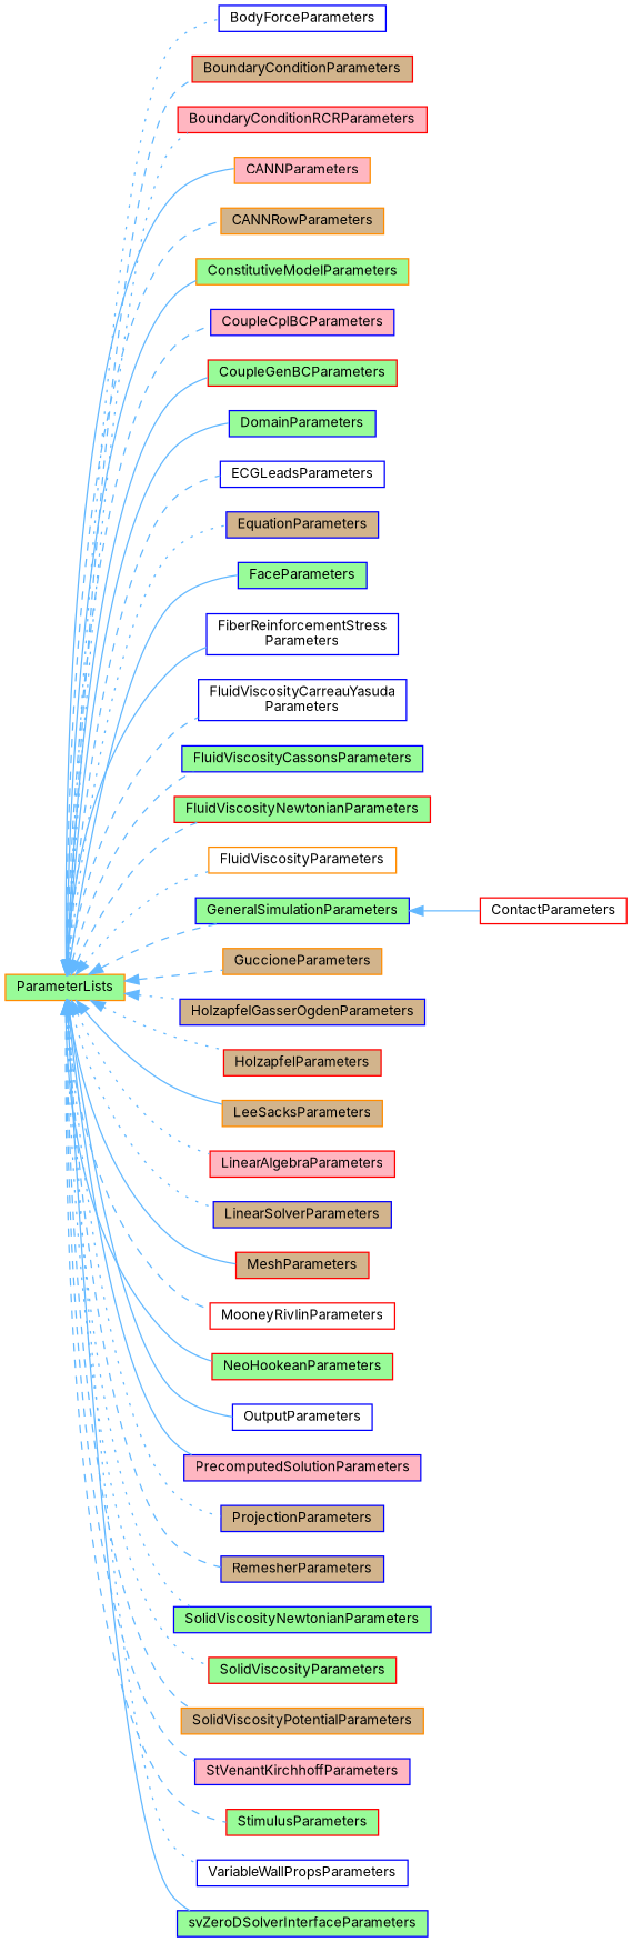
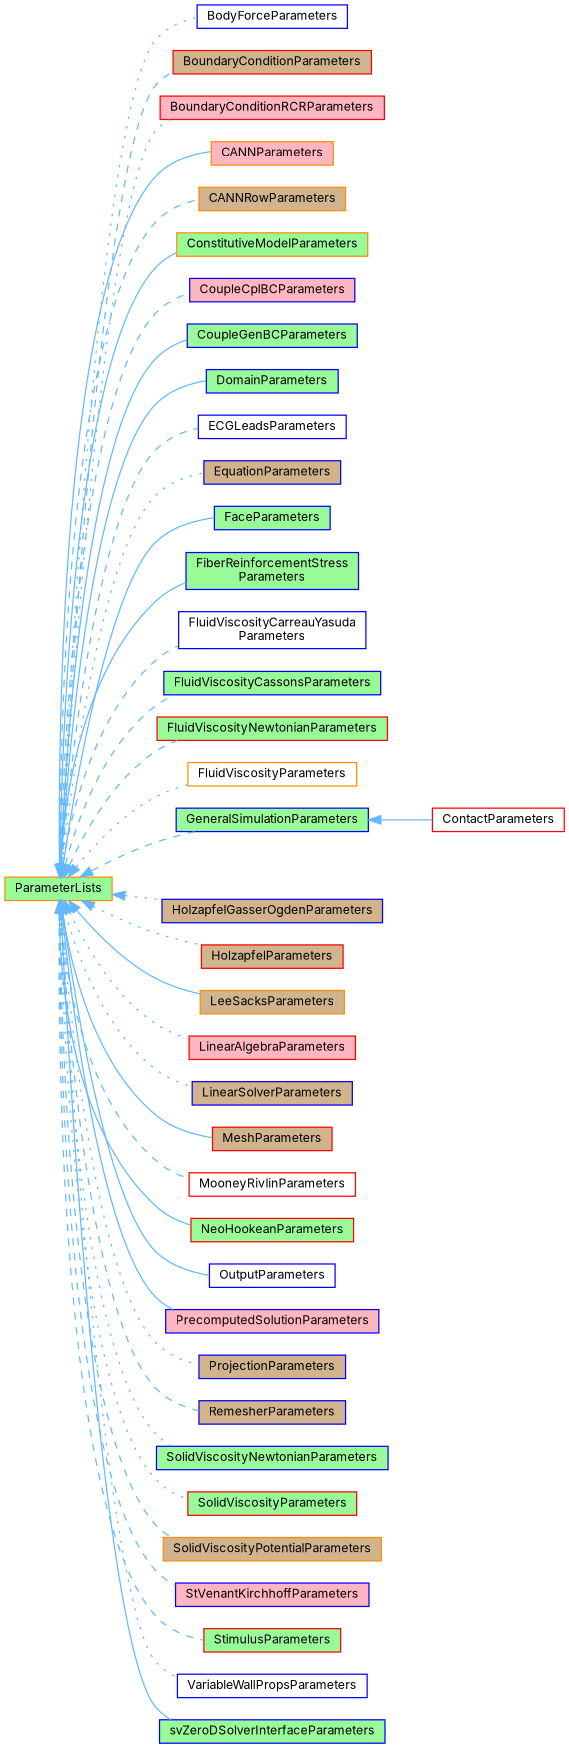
  digraph {
    fontname=Inter
    rankdir=LR
    node [color=blue fillcolor=palegreen fontname=Inter fontsize=10 shape=box style=filled]
    edge [color=steelblue1 dir=back fontname=Inter fontsize=10 labelfontname=Helvetica labelfontsize=10 style=dashed]
    n1 [color=darkorange height=0.2 label=ParameterLists width=0.4]
    n2 [fillcolor=white height=0.2 label=BodyForceParameters width=0.4]
    n3 [color=red fillcolor=tan height=0.2 label=BoundaryConditionParameters width=0.4]
    n4 [color=red fillcolor=lightpink height=0.2 label=BoundaryConditionRCRParameters width=0.4]
    n5 [color=darkorange fillcolor=lightpink height=0.2 label=CANNParameters width=0.4]
    n6 [color=darkorange fillcolor=tan height=0.2 label=CANNRowParameters width=0.4]
    n7 [color=darkorange height=0.2 label=ConstitutiveModelParameters width=0.4]
    n8 [fillcolor=lightpink height=0.2 label=CoupleCplBCParameters width=0.4]
-   n9 [color=red height=0.2 label=CoupleGenBCParameters width=0.4]
+   n9 [height=0.2 label=CoupleGenBCParameters width=0.4]
    n10 [height=0.2 label=DomainParameters width=0.4]
    n11 [fillcolor=white height=0.2 label=ECGLeadsParameters width=0.4]
    n12 [fillcolor=tan height=0.2 label=EquationParameters width=0.4]
    n13 [height=0.2 label=FaceParameters width=0.4]
-   n14 [fillcolor=white height=0.2 label="FiberReinforcementStress\lParameters" width=0.4]
+   n14 [height=0.2 label="FiberReinforcementStress\lParameters" width=0.4]
    n15 [fillcolor=white height=0.2 label="FluidViscosityCarreauYasuda\lParameters" width=0.4]
    n16 [height=0.2 label=FluidViscosityCassonsParameters width=0.4]
    n17 [color=red height=0.2 label=FluidViscosityNewtonianParameters width=0.4]
    n18 [color=darkorange fillcolor=white height=0.2 label=FluidViscosityParameters width=0.4]
    n19 [height=0.2 label=GeneralSimulationParameters width=0.4]
-   n20 [color=darkorange fillcolor=tan height=0.2 label=GuccioneParameters width=0.4]
    n21 [fillcolor=tan height=0.2 label=HolzapfelGasserOgdenParameters width=0.4]
    n22 [color=red fillcolor=tan height=0.2 label=HolzapfelParameters width=0.4]
    n23 [color=darkorange fillcolor=tan height=0.2 label=LeeSacksParameters width=0.4]
    n24 [color=red fillcolor=lightpink height=0.2 label=LinearAlgebraParameters width=0.4]
    n25 [fillcolor=tan height=0.2 label=LinearSolverParameters width=0.4]
    n26 [color=red fillcolor=tan height=0.2 label=MeshParameters width=0.4]
    n27 [color=red fillcolor=white height=0.2 label=MooneyRivlinParameters width=0.4]
    n28 [color=red height=0.2 label=NeoHookeanParameters width=0.4]
    n29 [fillcolor=white height=0.2 label=OutputParameters width=0.4]
    n30 [fillcolor=lightpink height=0.2 label=PrecomputedSolutionParameters width=0.4]
    n31 [fillcolor=tan height=0.2 label=ProjectionParameters width=0.4]
    n32 [fillcolor=tan height=0.2 label=RemesherParameters width=0.4]
    n33 [height=0.2 label=SolidViscosityNewtonianParameters width=0.4]
    n34 [color=red height=0.2 label=SolidViscosityParameters width=0.4]
    n35 [color=darkorange fillcolor=tan height=0.2 label=SolidViscosityPotentialParameters width=0.4]
    n36 [fillcolor=lightpink height=0.2 label=StVenantKirchhoffParameters width=0.4]
    n37 [color=red height=0.2 label=StimulusParameters width=0.4]
    n38 [fillcolor=white height=0.2 label=VariableWallPropsParameters width=0.4]
    n39 [height=0.2 label=svZeroDSolverInterfaceParameters width=0.4]
    n40 [color=red fillcolor=white height=0.2 label=ContactParameters width=0.4]
    n1 -> n2 [style=dotted]
    n1 -> n3
    n1 -> n4 [style=dotted]
    n1 -> n5 [style=solid]
    n1 -> n6
    n1 -> n7 [style=solid]
    n1 -> n8
    n1 -> n9 [style=solid]
    n1 -> n10 [style=solid]
    n1 -> n11
    n1 -> n12 [style=dotted]
    n1 -> n13 [style=solid]
    n1 -> n14 [style=solid]
    n1 -> n15
    n1 -> n16
    n1 -> n17
    n1 -> n18 [style=dotted]
    n1 -> n19
-   n1 -> n20
    n1 -> n21 [style=dotted]
    n1 -> n22 [style=dotted]
    n1 -> n23 [style=solid]
    n1 -> n24 [style=dotted]
    n1 -> n25 [style=dotted]
    n1 -> n26 [style=solid]
    n1 -> n27
    n1 -> n28 [style=solid]
    n1 -> n29 [style=solid]
    n1 -> n30 [style=solid]
    n1 -> n31 [style=dotted]
    n1 -> n32
    n1 -> n33 [style=dotted]
    n1 -> n34 [style=dotted]
    n1 -> n35
    n1 -> n36
    n1 -> n37
    n1 -> n38 [style=dotted]
    n1 -> n39 [style=solid]
    n19 -> n40 [style=solid]
  }
